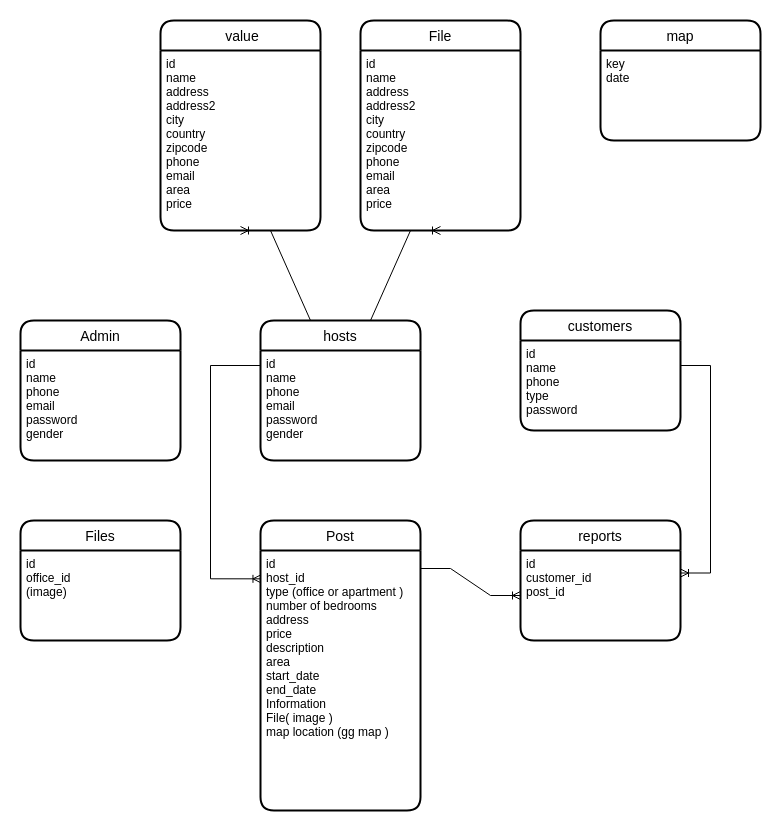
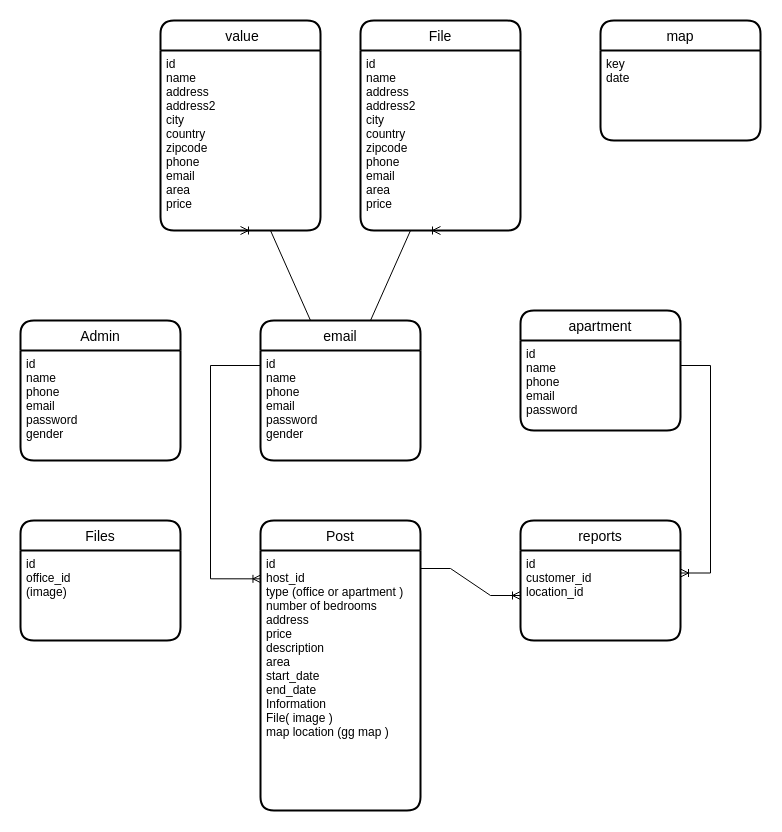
  <mxCell id="0" />
  <mxCell id="1" parent="0" />
  <mxCell id="2" value="Admin" style="swimlane;childLayout=stackLayout;horizontal=1;startSize=30;horizontalStack=0;rounded=1;fontSize=14;fontStyle=0;strokeWidth=2;resizeParent=0;resizeLast=1;shadow=0;dashed=0;align=center;" vertex="1" parent="1"><mxGeometry x="20" y="320" width="160" height="140" as="geometry" /></mxCell>
  <mxCell id="3" value="id&#10;name&#10;phone&#10;email&#10;password&#10;gender" style="align=left;strokeColor=none;fillColor=none;spacingLeft=4;fontSize=12;verticalAlign=top;resizable=0;rotatable=0;part=1;" vertex="1" parent="2"><mxGeometry y="30" width="160" height="110" as="geometry" /></mxCell>
- <mxCell id="4" value="hosts" style="swimlane;childLayout=stackLayout;horizontal=1;startSize=30;horizontalStack=0;rounded=1;fontSize=14;fontStyle=0;strokeWidth=2;resizeParent=0;resizeLast=1;shadow=0;dashed=0;align=center;" vertex="1" parent="1"><mxGeometry x="260" y="320" width="160" height="140" as="geometry" /></mxCell>
+ <mxCell id="4" value="email" style="swimlane;childLayout=stackLayout;horizontal=1;startSize=30;horizontalStack=0;rounded=1;fontSize=14;fontStyle=0;strokeWidth=2;resizeParent=0;resizeLast=1;shadow=0;dashed=0;align=center;" vertex="1" parent="1"><mxGeometry x="260" y="320" width="160" height="140" as="geometry" /></mxCell>
  <mxCell id="5" value="id&#10;name&#10;phone&#10;email&#10;password&#10;gender" style="align=left;strokeColor=none;fillColor=none;spacingLeft=4;fontSize=12;verticalAlign=top;resizable=0;rotatable=0;part=1;" vertex="1" parent="4"><mxGeometry y="30" width="160" height="110" as="geometry" /></mxCell>
- <mxCell id="6" value="customers" style="swimlane;childLayout=stackLayout;horizontal=1;startSize=30;horizontalStack=0;rounded=1;fontSize=14;fontStyle=0;strokeWidth=2;resizeParent=0;resizeLast=1;shadow=0;dashed=0;align=center;" vertex="1" parent="1"><mxGeometry x="520" y="310" width="160" height="120" as="geometry" /></mxCell>
- <mxCell id="7" value="id&#10;name&#10;phone&#10;type&#10;password&#10;" style="align=left;strokeColor=none;fillColor=none;spacingLeft=4;fontSize=12;verticalAlign=top;resizable=0;rotatable=0;part=1;" vertex="1" parent="6"><mxGeometry y="30" width="160" height="90" as="geometry" /></mxCell>
+ <mxCell id="6" value="apartment" style="swimlane;childLayout=stackLayout;horizontal=1;startSize=30;horizontalStack=0;rounded=1;fontSize=14;fontStyle=0;strokeWidth=2;resizeParent=0;resizeLast=1;shadow=0;dashed=0;align=center;" vertex="1" parent="1"><mxGeometry x="520" y="310" width="160" height="120" as="geometry" /></mxCell>
+ <mxCell id="7" value="id&#10;name&#10;phone&#10;email&#10;password&#10;" style="align=left;strokeColor=none;fillColor=none;spacingLeft=4;fontSize=12;verticalAlign=top;resizable=0;rotatable=0;part=1;" vertex="1" parent="6"><mxGeometry y="30" width="160" height="90" as="geometry" /></mxCell>
  <mxCell id="8" value="map" style="swimlane;childLayout=stackLayout;horizontal=1;startSize=30;horizontalStack=0;rounded=1;fontSize=14;fontStyle=0;strokeWidth=2;resizeParent=0;resizeLast=1;shadow=0;dashed=0;align=center;" vertex="1" parent="1"><mxGeometry x="600" y="20" width="160" height="120" as="geometry" /></mxCell>
  <mxCell id="9" value="key&#10;date" style="align=left;strokeColor=none;fillColor=none;spacingLeft=4;fontSize=12;verticalAlign=top;resizable=0;rotatable=0;part=1;" vertex="1" parent="8"><mxGeometry y="30" width="160" height="90" as="geometry" /></mxCell>
  <mxCell id="10" value="File" style="swimlane;childLayout=stackLayout;horizontal=1;startSize=30;horizontalStack=0;rounded=1;fontSize=14;fontStyle=0;strokeWidth=2;resizeParent=0;resizeLast=1;shadow=0;dashed=0;align=center;" vertex="1" parent="1"><mxGeometry x="360" y="20" width="160" height="210" as="geometry" /></mxCell>
  <mxCell id="11" value="id    &#10;name&#10;address&#10;address2&#10;city&#10;country&#10;zipcode&#10;phone&#10;email&#10;area&#10;price" style="align=left;strokeColor=none;fillColor=none;spacingLeft=4;fontSize=12;verticalAlign=top;resizable=0;rotatable=0;part=1;" vertex="1" parent="10"><mxGeometry y="30" width="160" height="180" as="geometry" /></mxCell>
  <mxCell id="12" value="Post" style="swimlane;childLayout=stackLayout;horizontal=1;startSize=30;horizontalStack=0;rounded=1;fontSize=14;fontStyle=0;strokeWidth=2;resizeParent=0;resizeLast=1;shadow=0;dashed=0;align=center;" vertex="1" parent="1"><mxGeometry x="260" y="520" width="160" height="290" as="geometry" /></mxCell>
  <mxCell id="13" value="id&#10;host_id&#10;type (office or apartment )&#10;number of bedrooms&#10;address&#10;price&#10;description&#10;area&#10;start_date&#10;end_date&#10;Information&#10;File( image )&#10;map location (gg map )" style="align=left;strokeColor=none;fillColor=none;spacingLeft=4;fontSize=12;verticalAlign=top;resizable=0;rotatable=0;part=1;" vertex="1" parent="12"><mxGeometry y="30" width="160" height="260" as="geometry" /></mxCell>
  <mxCell id="14" value=" value" style="swimlane;childLayout=stackLayout;horizontal=1;startSize=30;horizontalStack=0;rounded=1;fontSize=14;fontStyle=0;strokeWidth=2;resizeParent=0;resizeLast=1;shadow=0;dashed=0;align=center;" vertex="1" parent="1"><mxGeometry x="160" y="20" width="160" height="210" as="geometry" /></mxCell>
  <mxCell id="15" value="id    &#10;name&#10;address&#10;address2&#10;city&#10;country&#10;zipcode&#10;phone&#10;email&#10;area&#10;price" style="align=left;strokeColor=none;fillColor=none;spacingLeft=4;fontSize=12;verticalAlign=top;resizable=0;rotatable=0;part=1;" vertex="1" parent="14"><mxGeometry y="30" width="160" height="180" as="geometry" /></mxCell>
  <mxCell id="16" value="Files" style="swimlane;childLayout=stackLayout;horizontal=1;startSize=30;horizontalStack=0;rounded=1;fontSize=14;fontStyle=0;strokeWidth=2;resizeParent=0;resizeLast=1;shadow=0;dashed=0;align=center;" vertex="1" parent="1"><mxGeometry x="20" y="520" width="160" height="120" as="geometry" /></mxCell>
  <mxCell id="17" value="id&#10;office_id&#10;(image)" style="align=left;strokeColor=none;fillColor=none;spacingLeft=4;fontSize=12;verticalAlign=top;resizable=0;rotatable=0;part=1;" vertex="1" parent="16"><mxGeometry y="30" width="160" height="90" as="geometry" /></mxCell>
  <mxCell id="18" value="reports" style="swimlane;childLayout=stackLayout;horizontal=1;startSize=30;horizontalStack=0;rounded=1;fontSize=14;fontStyle=0;strokeWidth=2;resizeParent=0;resizeLast=1;shadow=0;dashed=0;align=center;" vertex="1" parent="1"><mxGeometry x="520" y="520" width="160" height="120" as="geometry" /></mxCell>
- <mxCell id="19" value="id&#10;customer_id&#10;post_id" style="align=left;strokeColor=none;fillColor=none;spacingLeft=4;fontSize=12;verticalAlign=top;resizable=0;rotatable=0;part=1;" vertex="1" parent="18"><mxGeometry y="30" width="160" height="90" as="geometry" /></mxCell>
+ <mxCell id="19" value="id&#10;customer_id&#10;location_id" style="align=left;strokeColor=none;fillColor=none;spacingLeft=4;fontSize=12;verticalAlign=top;resizable=0;rotatable=0;part=1;" vertex="1" parent="18"><mxGeometry y="30" width="160" height="90" as="geometry" /></mxCell>
  <mxCell id="20" value="" style="edgeStyle=entityRelationEdgeStyle;fontSize=12;html=1;endArrow=ERoneToMany;rounded=0;entryX=0.5;entryY=1;entryDx=0;entryDy=0;exitX=0.5;exitY=0;exitDx=0;exitDy=0;" edge="1" parent="1" source="4" target="15"><mxGeometry width="100" height="100" relative="1" as="geometry"><mxPoint x="440" y="450" as="sourcePoint" /><mxPoint x="540" y="350" as="targetPoint" /></mxGeometry></mxCell>
  <mxCell id="21" value="" style="edgeStyle=entityRelationEdgeStyle;fontSize=12;html=1;endArrow=ERoneToMany;rounded=0;entryX=0.5;entryY=1;entryDx=0;entryDy=0;exitX=0.5;exitY=0;exitDx=0;exitDy=0;" edge="1" parent="1" source="4" target="11"><mxGeometry width="100" height="100" relative="1" as="geometry"><mxPoint x="440" y="450" as="sourcePoint" /><mxPoint x="540" y="350" as="targetPoint" /></mxGeometry></mxCell>
  <mxCell id="22" value="" style="edgeStyle=orthogonalEdgeStyle;fontSize=12;html=1;endArrow=ERoneToMany;rounded=0;entryX=0.003;entryY=0.109;entryDx=0;entryDy=0;entryPerimeter=0;" edge="1" parent="1" target="13"><mxGeometry width="100" height="100" relative="1" as="geometry"><mxPoint x="260" y="365" as="sourcePoint" /><mxPoint x="250" y="580" as="targetPoint" /><Array as="points"><mxPoint x="210" y="365" /><mxPoint x="210" y="578" /></Array></mxGeometry></mxCell>
  <mxCell id="23" value="" style="edgeStyle=orthogonalEdgeStyle;fontSize=12;html=1;endArrow=ERoneToMany;rounded=0;elbow=vertical;entryX=1;entryY=0.25;entryDx=0;entryDy=0;" edge="1" parent="1" target="19"><mxGeometry width="100" height="100" relative="1" as="geometry"><mxPoint x="680" y="365" as="sourcePoint" /><mxPoint x="690" y="560" as="targetPoint" /><Array as="points"><mxPoint x="710" y="365" /><mxPoint x="710" y="573" /></Array></mxGeometry></mxCell>
  <mxCell id="24" value="" style="edgeStyle=entityRelationEdgeStyle;fontSize=12;html=1;endArrow=ERoneToMany;rounded=0;elbow=vertical;entryX=0;entryY=0.5;entryDx=0;entryDy=0;" edge="1" parent="1" target="19"><mxGeometry width="100" height="100" relative="1" as="geometry"><mxPoint x="420" y="568" as="sourcePoint" /><mxPoint x="550" y="470" as="targetPoint" /></mxGeometry></mxCell>
